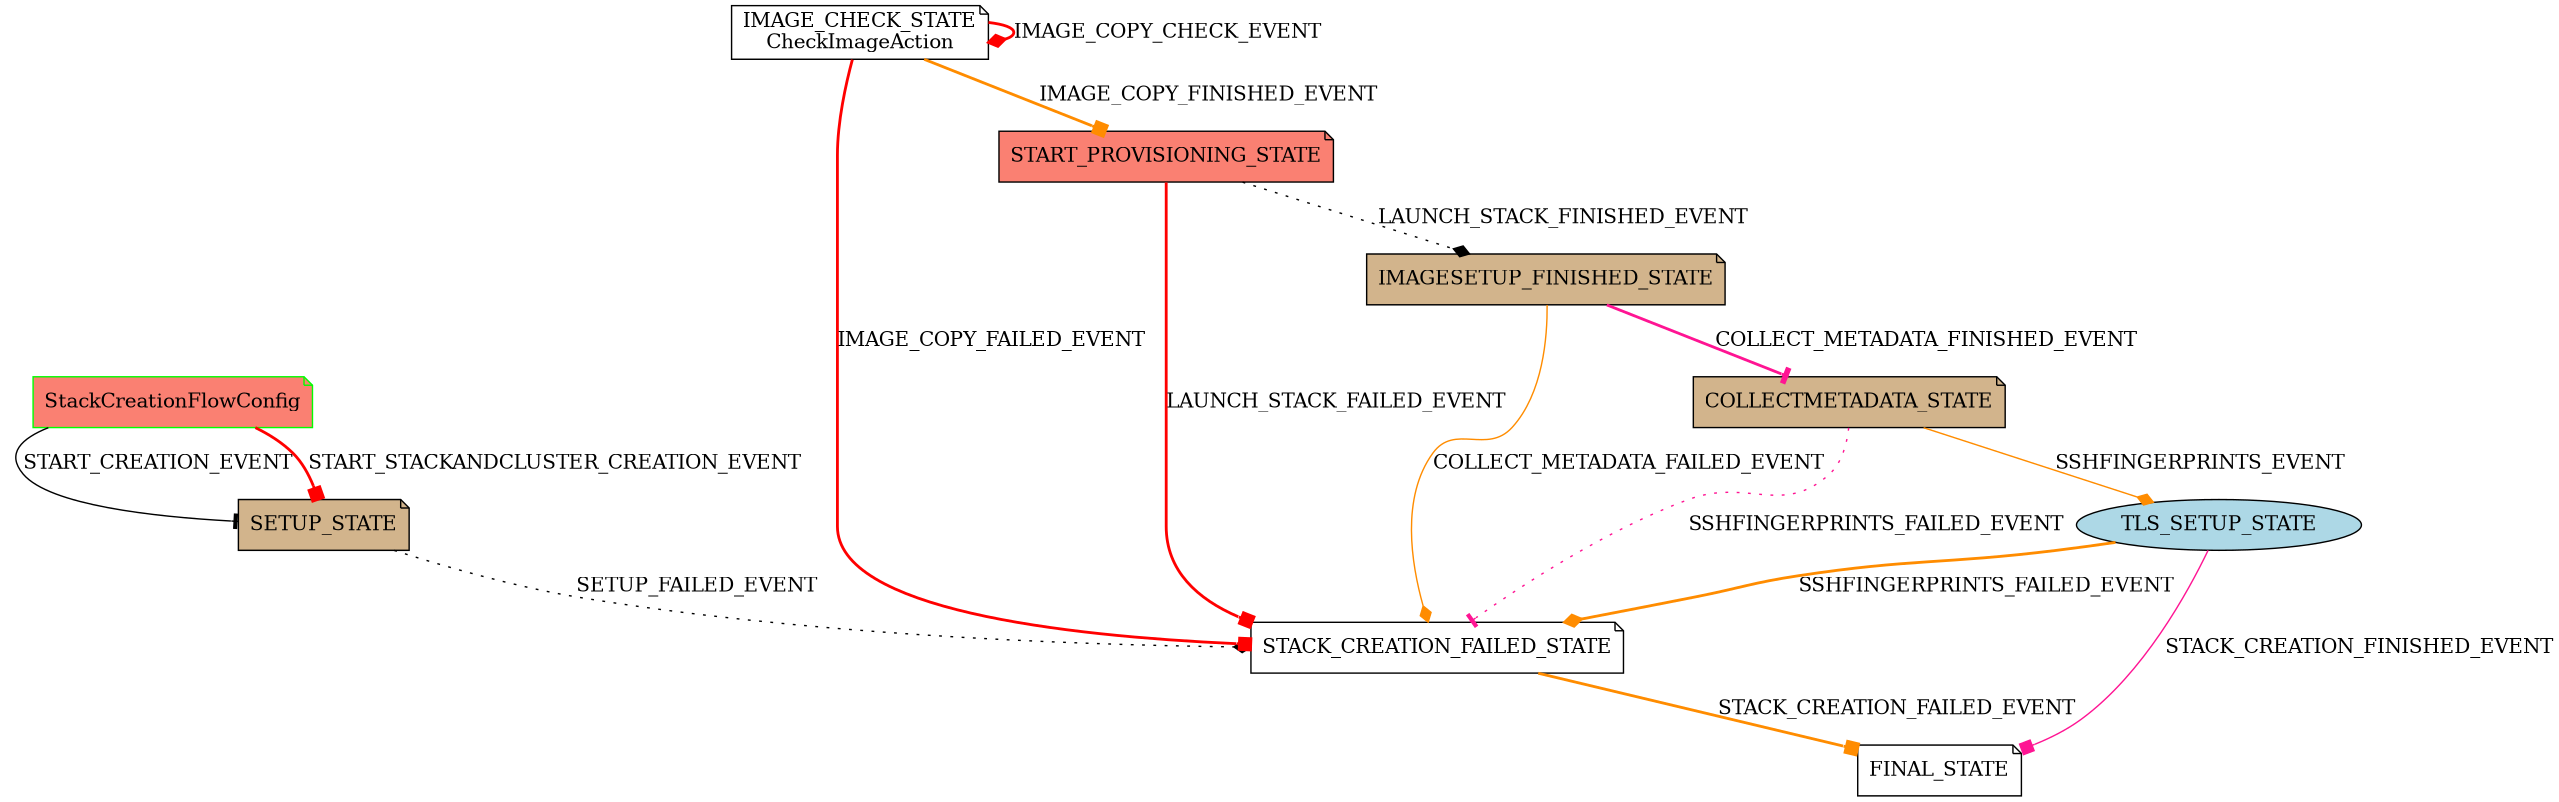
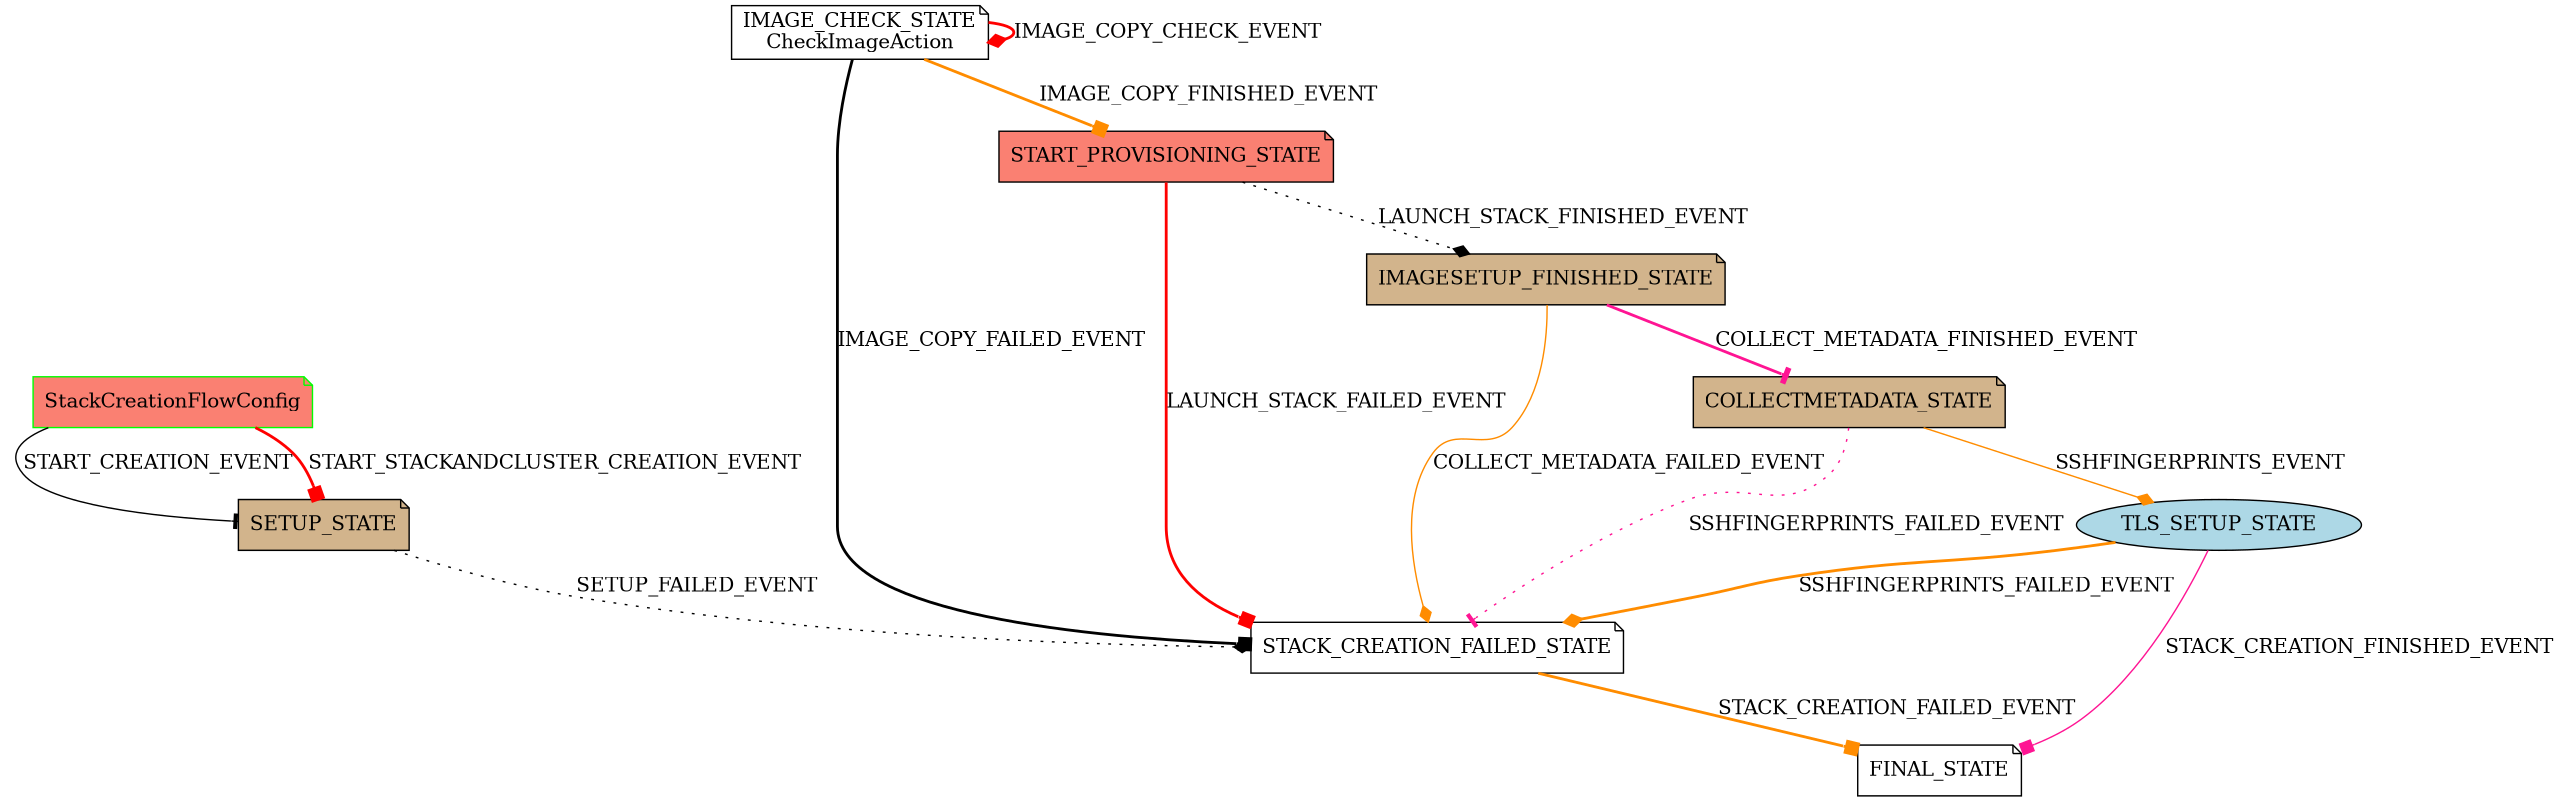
  digraph {
    node [fillcolor=tan shape=note style=filled]
    edge [arrowhead=box color=darkorange style=bold]
    n1 [color=green fillcolor=salmon label=StackCreationFlowConfig]
    SETUP_STATE
    STACK_CREATION_FAILED_STATE [fillcolor=white]
    FINAL_STATE [fillcolor=white]
    n5 [color=black fillcolor=white label="IMAGE_CHECK_STATE\nCheckImageAction"]
    START_PROVISIONING_STATE [fillcolor=salmon]
    n7 [label=IMAGESETUP_FINISHED_STATE]
    COLLECTMETADATA_STATE
    TLS_SETUP_STATE [fillcolor=lightblue shape=ellipse]
    n1 -> SETUP_STATE [arrowhead=tee color=black label=START_CREATION_EVENT style=solid]
    n1 -> SETUP_STATE [color=red label=START_STACKANDCLUSTER_CREATION_EVENT]
    SETUP_STATE -> STACK_CREATION_FAILED_STATE [arrowhead=diamond color=black label=SETUP_FAILED_EVENT style=dotted]
    STACK_CREATION_FAILED_STATE -> FINAL_STATE [label=STACK_CREATION_FAILED_EVENT]
-   n5 -> STACK_CREATION_FAILED_STATE [color=red label=IMAGE_COPY_FAILED_EVENT]
+   n5 -> STACK_CREATION_FAILED_STATE [color=black label=IMAGE_COPY_FAILED_EVENT]
    n5 -> n5 [arrowhead=diamond color=red label=IMAGE_COPY_CHECK_EVENT]
    n5 -> START_PROVISIONING_STATE [label=IMAGE_COPY_FINISHED_EVENT]
    START_PROVISIONING_STATE -> STACK_CREATION_FAILED_STATE [color=red label=LAUNCH_STACK_FAILED_EVENT]
    START_PROVISIONING_STATE -> n7 [arrowhead=diamond color=black label=LAUNCH_STACK_FINISHED_EVENT style=dotted]
    n7 -> STACK_CREATION_FAILED_STATE [arrowhead=diamond label=COLLECT_METADATA_FAILED_EVENT style=solid]
    n7 -> COLLECTMETADATA_STATE [arrowhead=tee color=deeppink label=COLLECT_METADATA_FINISHED_EVENT]
    COLLECTMETADATA_STATE -> STACK_CREATION_FAILED_STATE [arrowhead=tee color=deeppink label=SSHFINGERPRINTS_FAILED_EVENT style=dotted]
    COLLECTMETADATA_STATE -> TLS_SETUP_STATE [arrowhead=diamond label=SSHFINGERPRINTS_EVENT style=solid]
    TLS_SETUP_STATE -> STACK_CREATION_FAILED_STATE [arrowhead=diamond label=SSHFINGERPRINTS_FAILED_EVENT]
    TLS_SETUP_STATE -> FINAL_STATE [color=deeppink label=STACK_CREATION_FINISHED_EVENT style=solid]
  }
